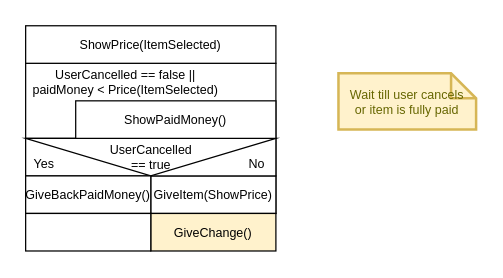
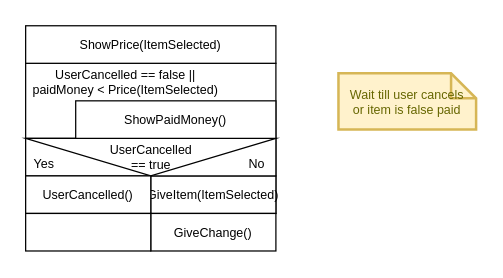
  <mxCell id="0" />
  <mxCell id="1" parent="0" />
  <mxCell id="2" value="" style="rounded=0;whiteSpace=wrap;html=1;fontSize=10;" parent="1" vertex="1"><mxGeometry x="20" y="50" width="200" height="120" as="geometry" /></mxCell>
  <mxCell id="3" value="UserCancelled == false || paidMoney &amp;lt; Price(ItemSelected)" style="text;html=1;strokeColor=none;fillColor=none;align=center;verticalAlign=middle;whiteSpace=wrap;rounded=0;fontSize=10;" parent="1" vertex="1"><mxGeometry x="20" y="50" width="160" height="30" as="geometry" /></mxCell>
- <mxCell id="4" value="GiveItem(ShowPrice)" style="rounded=0;whiteSpace=wrap;html=1;fontSize=10;" parent="1" vertex="1"><mxGeometry x="120" y="140" width="100" height="30" as="geometry" /></mxCell>
+ <mxCell id="4" value="GiveItem(ItemSelected)" style="rounded=0;whiteSpace=wrap;html=1;fontSize=10;" parent="1" vertex="1"><mxGeometry x="120" y="140" width="100" height="30" as="geometry" /></mxCell>
  <mxCell id="5" value="" style="rounded=0;whiteSpace=wrap;html=1;fontSize=10;" parent="1" vertex="1"><mxGeometry x="20" y="110" width="200" height="30" as="geometry" /></mxCell>
  <mxCell id="6" value="" style="triangle;whiteSpace=wrap;html=1;direction=south;fontSize=10;" parent="1" vertex="1"><mxGeometry x="20" y="110" width="200" height="30" as="geometry" /></mxCell>
  <mxCell id="7" value="UserCancelled == true" style="text;html=1;strokeColor=none;fillColor=none;align=center;verticalAlign=middle;whiteSpace=wrap;rounded=0;fontSize=10;" parent="1" vertex="1"><mxGeometry x="82.5" y="110" width="75" height="30" as="geometry" /></mxCell>
  <mxCell id="8" value="Yes" style="text;html=1;strokeColor=none;fillColor=none;align=center;verticalAlign=middle;whiteSpace=wrap;rounded=0;fontSize=10;" parent="1" vertex="1"><mxGeometry x="20" y="120" width="30" height="20" as="geometry" /></mxCell>
  <mxCell id="9" value="No" style="text;html=1;strokeColor=none;fillColor=none;align=center;verticalAlign=middle;whiteSpace=wrap;rounded=0;fontSize=10;" parent="1" vertex="1"><mxGeometry x="190" y="120" width="30" height="20" as="geometry" /></mxCell>
- <mxCell id="10" value="GiveBackPaidMoney()" style="rounded=0;whiteSpace=wrap;html=1;fontSize=10;" parent="1" vertex="1"><mxGeometry x="20" y="140" width="100" height="30" as="geometry" /></mxCell>
- <mxCell id="11" value="Wait till user cancels &lt;br&gt;or item is fully paid&lt;br&gt;" style="shape=note;strokeWidth=2;fontSize=10;size=20;whiteSpace=wrap;html=1;fillColor=#fff2cc;strokeColor=#d6b656;fontColor=#666600;" parent="1" vertex="1"><mxGeometry x="270" y="58" width="110" height="45" as="geometry" /></mxCell>
+ <mxCell id="10" value="UserCancelled()" style="rounded=0;whiteSpace=wrap;html=1;fontSize=10;" parent="1" vertex="1"><mxGeometry x="20" y="140" width="100" height="30" as="geometry" /></mxCell>
+ <mxCell id="11" value="Wait till user cancels &lt;br&gt;or item is false paid&lt;br&gt;" style="shape=note;strokeWidth=2;fontSize=10;size=20;whiteSpace=wrap;html=1;fillColor=#fff2cc;strokeColor=#d6b656;fontColor=#666600;" parent="1" vertex="1"><mxGeometry x="270" y="58" width="110" height="45" as="geometry" /></mxCell>
  <mxCell id="12" value="ShowPrice(ItemSelected)" style="whiteSpace=wrap;html=1;container=0;fontSize=10;" parent="1" vertex="1"><mxGeometry x="20" y="20" width="200" height="30" as="geometry" /></mxCell>
  <mxCell id="13" value="ShowPaidMoney()" style="whiteSpace=wrap;html=1;container=0;fontSize=10;" parent="1" vertex="1"><mxGeometry x="60" y="80" width="160" height="30" as="geometry" /></mxCell>
- <mxCell id="14" value="GiveChange()" style="rounded=0;whiteSpace=wrap;html=1;fontSize=10;fillColor=#fff2cc;" vertex="1" parent="1"><mxGeometry x="120" y="170" width="100" height="30" as="geometry" /></mxCell>
+ <mxCell id="14" value="GiveChange()" style="rounded=0;whiteSpace=wrap;html=1;fontSize=10;" vertex="1" parent="1"><mxGeometry x="120" y="170" width="100" height="30" as="geometry" /></mxCell>
  <mxCell id="15" value="" style="rounded=0;whiteSpace=wrap;html=1;fontSize=10;" vertex="1" parent="1"><mxGeometry x="20" y="170" width="100" height="30" as="geometry" /></mxCell>
